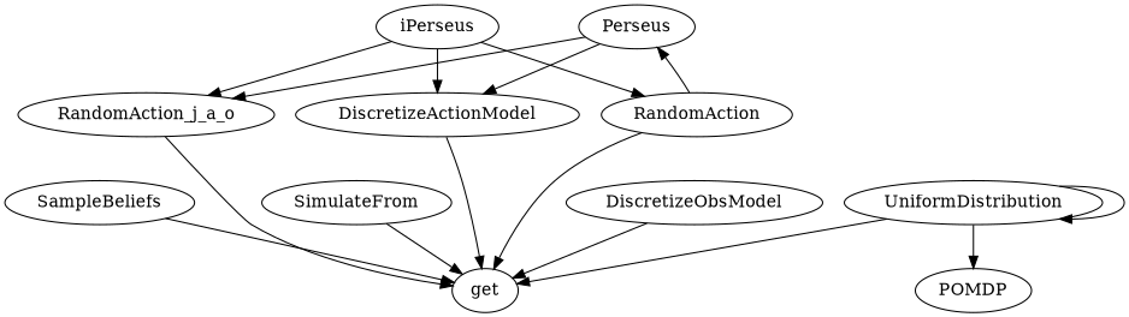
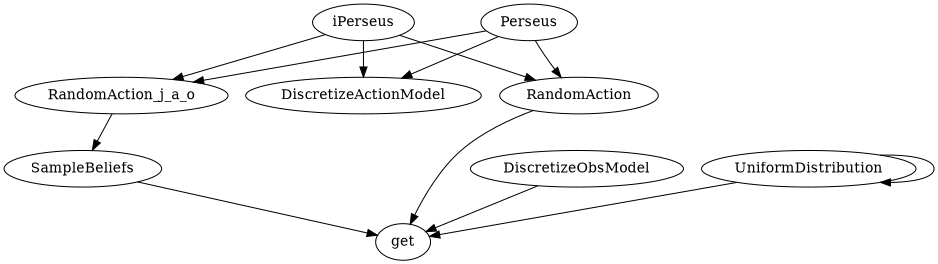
  digraph {
    n1 [label=RandomAction_j_a_o]
    get
    DiscretizeActionModel
    DiscretizeObsModel
    Perseus
    RandomAction
    SampleBeliefs
-   SimulateFrom
    UniformDistribution
-   POMDP
    iPerseus
-   n1 -> get
-   DiscretizeActionModel -> get
+   n1 -> SampleBeliefs
    DiscretizeObsModel -> get
    Perseus -> n1
    Perseus -> DiscretizeActionModel
-   RandomAction -> Perseus
+   Perseus -> RandomAction
    RandomAction -> get
    SampleBeliefs -> get
-   SimulateFrom -> get
    UniformDistribution -> get
    UniformDistribution -> UniformDistribution
-   UniformDistribution -> POMDP
    iPerseus -> n1
    iPerseus -> DiscretizeActionModel
    iPerseus -> RandomAction
  }
